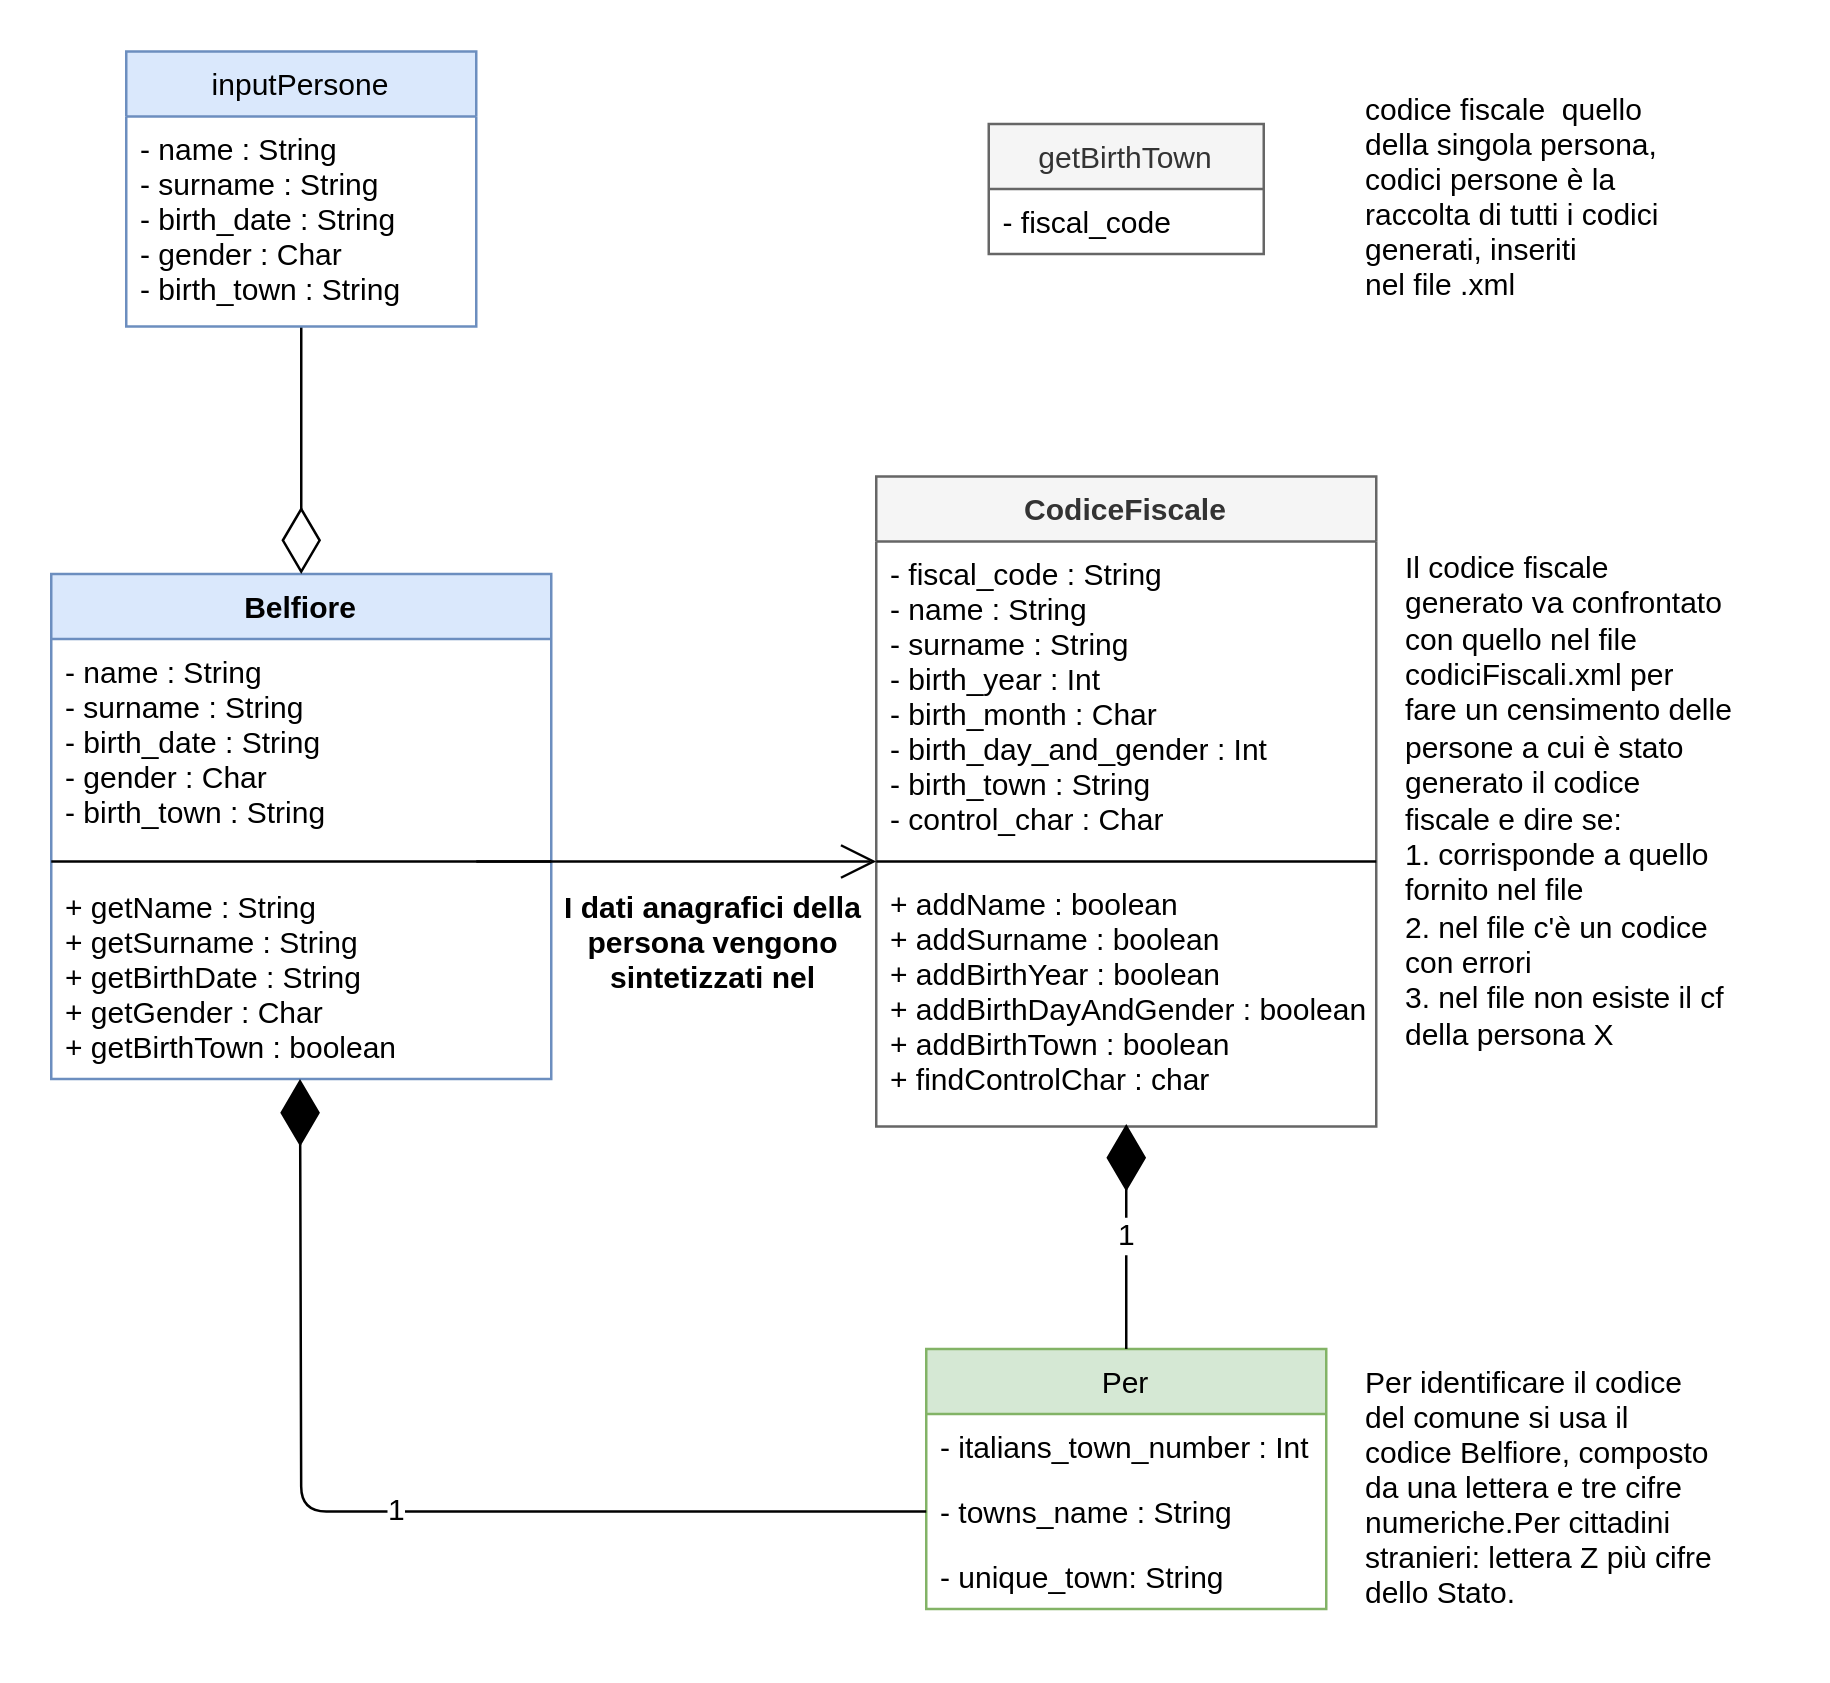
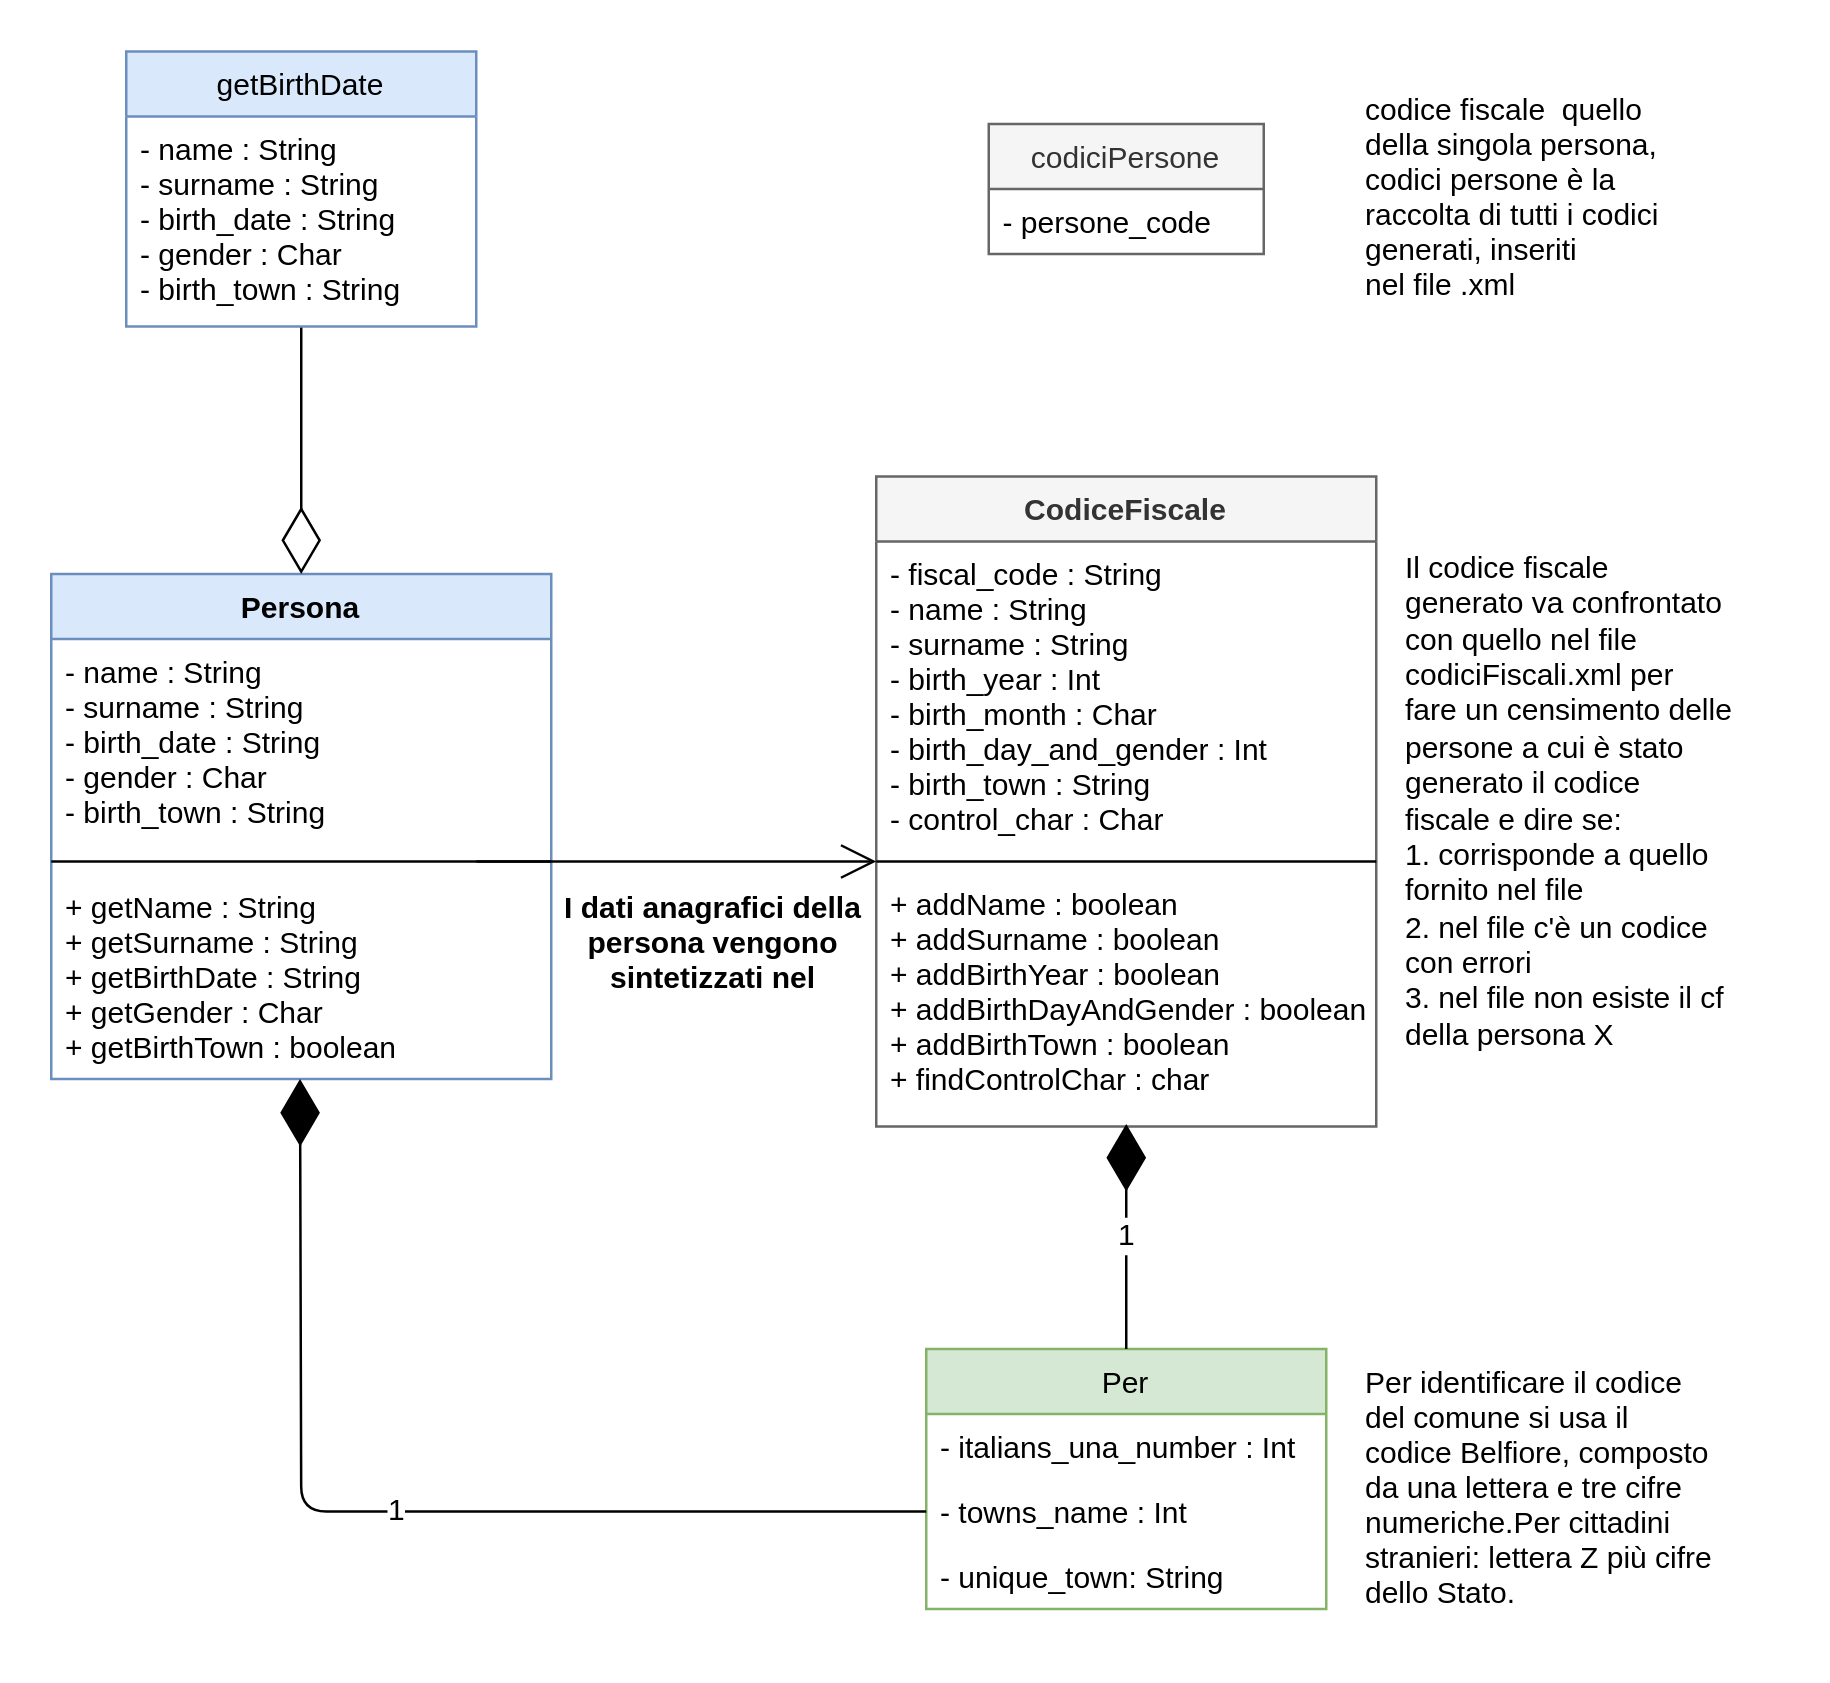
  <mxCell id="0" />
  <mxCell id="1" parent="0" />
  <mxCell id="2" value="CodiceFiscale" style="swimlane;fontStyle=1;align=center;verticalAlign=top;childLayout=stackLayout;horizontal=1;startSize=26;horizontalStack=0;resizeParent=1;resizeParentMax=0;resizeLast=0;collapsible=1;marginBottom=0;fillColor=#f5f5f5;strokeColor=#666666;fontColor=#333333;" parent="1" vertex="1"><mxGeometry x="350" y="190" width="200" height="260" as="geometry" /></mxCell>
  <mxCell id="3" value="- fiscal_code : String&#10;- name : String&#10;- surname : String&#10;- birth_year : Int&#10;- birth_month : Char&#10;- birth_day_and_gender : Int&#10;- birth_town : String&#10;- control_char : Char" style="text;strokeColor=none;fillColor=none;align=left;verticalAlign=top;spacingLeft=4;spacingRight=4;overflow=hidden;rotatable=0;points=[[0,0.5],[1,0.5]];portConstraint=eastwest;" parent="2" vertex="1"><mxGeometry y="26" width="200" height="124" as="geometry" /></mxCell>
  <mxCell id="4" value="" style="line;strokeWidth=1;fillColor=none;align=left;verticalAlign=middle;spacingTop=-1;spacingLeft=3;spacingRight=3;rotatable=0;labelPosition=right;points=[];portConstraint=eastwest;" parent="2" vertex="1"><mxGeometry y="150" width="200" height="8" as="geometry" /></mxCell>
  <mxCell id="5" value="+ addName : boolean&#10;+ addSurname : boolean&#10;+ addBirthYear : boolean&#10;+ addBirthDayAndGender : boolean&#10;+ addBirthTown : boolean&#10;+ findControlChar : char" style="text;strokeColor=none;fillColor=none;align=left;verticalAlign=top;spacingLeft=4;spacingRight=4;overflow=hidden;rotatable=0;points=[[0,0.5],[1,0.5]];portConstraint=eastwest;" parent="2" vertex="1"><mxGeometry y="158" width="200" height="102" as="geometry" /></mxCell>
- <mxCell id="6" value="Belfiore" style="swimlane;fontStyle=1;align=center;verticalAlign=top;childLayout=stackLayout;horizontal=1;startSize=26;horizontalStack=0;resizeParent=1;resizeParentMax=0;resizeLast=0;collapsible=1;marginBottom=0;fillColor=#dae8fc;strokeColor=#6c8ebf;" parent="1" vertex="1"><mxGeometry x="20" y="229" width="200" height="202" as="geometry" /></mxCell>
+ <mxCell id="6" value="Persona" style="swimlane;fontStyle=1;align=center;verticalAlign=top;childLayout=stackLayout;horizontal=1;startSize=26;horizontalStack=0;resizeParent=1;resizeParentMax=0;resizeLast=0;collapsible=1;marginBottom=0;fillColor=#dae8fc;strokeColor=#6c8ebf;" parent="1" vertex="1"><mxGeometry x="20" y="229" width="200" height="202" as="geometry" /></mxCell>
  <mxCell id="7" value="- name : String&#10;- surname : String&#10;- birth_date : String&#10;- gender : Char&#10;- birth_town : String" style="text;strokeColor=none;fillColor=none;align=left;verticalAlign=top;spacingLeft=4;spacingRight=4;overflow=hidden;rotatable=0;points=[[0,0.5],[1,0.5]];portConstraint=eastwest;" parent="6" vertex="1"><mxGeometry y="26" width="200" height="84" as="geometry" /></mxCell>
  <mxCell id="8" value="" style="line;strokeWidth=1;fillColor=none;align=left;verticalAlign=middle;spacingTop=-1;spacingLeft=3;spacingRight=3;rotatable=0;labelPosition=right;points=[];portConstraint=eastwest;" parent="6" vertex="1"><mxGeometry y="110" width="200" height="10" as="geometry" /></mxCell>
  <mxCell id="9" value="+ getName : String&#10;+ getSurname : String&#10;+ getBirthDate : String&#10;+ getGender : Char&#10;+ getBirthTown : boolean" style="text;strokeColor=none;fillColor=none;align=left;verticalAlign=top;spacingLeft=4;spacingRight=4;overflow=hidden;rotatable=0;points=[[0,0.5],[1,0.5]];portConstraint=eastwest;" parent="6" vertex="1"><mxGeometry y="120" width="200" height="82" as="geometry" /></mxCell>
  <mxCell id="10" value="Per" style="swimlane;fontStyle=0;childLayout=stackLayout;horizontal=1;startSize=26;fillColor=#d5e8d4;horizontalStack=0;resizeParent=1;resizeParentMax=0;resizeLast=0;collapsible=1;marginBottom=0;strokeColor=#82b366;" parent="1" vertex="1"><mxGeometry x="370" y="539" width="160" height="104" as="geometry" /></mxCell>
- <mxCell id="11" value="- italians_town_number : Int" style="text;strokeColor=none;fillColor=none;align=left;verticalAlign=top;spacingLeft=4;spacingRight=4;overflow=hidden;rotatable=0;points=[[0,0.5],[1,0.5]];portConstraint=eastwest;" parent="10" vertex="1"><mxGeometry y="26" width="160" height="26" as="geometry" /></mxCell>
- <mxCell id="12" value="- towns_name : String" style="text;strokeColor=none;fillColor=none;align=left;verticalAlign=top;spacingLeft=4;spacingRight=4;overflow=hidden;rotatable=0;points=[[0,0.5],[1,0.5]];portConstraint=eastwest;" parent="10" vertex="1"><mxGeometry y="52" width="160" height="26" as="geometry" /></mxCell>
+ <mxCell id="11" value="- italians_una_number : Int" style="text;strokeColor=none;fillColor=none;align=left;verticalAlign=top;spacingLeft=4;spacingRight=4;overflow=hidden;rotatable=0;points=[[0,0.5],[1,0.5]];portConstraint=eastwest;" parent="10" vertex="1"><mxGeometry y="26" width="160" height="26" as="geometry" /></mxCell>
+ <mxCell id="12" value="- towns_name : Int" style="text;strokeColor=none;fillColor=none;align=left;verticalAlign=top;spacingLeft=4;spacingRight=4;overflow=hidden;rotatable=0;points=[[0,0.5],[1,0.5]];portConstraint=eastwest;" parent="10" vertex="1"><mxGeometry y="52" width="160" height="26" as="geometry" /></mxCell>
  <mxCell id="13" value="- unique_town: String" style="text;strokeColor=none;fillColor=none;align=left;verticalAlign=top;spacingLeft=4;spacingRight=4;overflow=hidden;rotatable=0;points=[[0,0.5],[1,0.5]];portConstraint=eastwest;" parent="10" vertex="1"><mxGeometry y="78" width="160" height="26" as="geometry" /></mxCell>
  <mxCell id="14" value="" style="endArrow=open;endFill=1;endSize=12;html=1;" parent="1" edge="1"><mxGeometry width="160" relative="1" as="geometry"><mxPoint x="190" y="344" as="sourcePoint" /><mxPoint x="350" y="344" as="targetPoint" /></mxGeometry></mxCell>
  <mxCell id="15" value="I dati anagrafici della&#10;persona vengono&#10;sintetizzati nel" style="text;strokeColor=none;fillColor=none;align=center;verticalAlign=top;spacingLeft=4;spacingRight=4;overflow=hidden;rotatable=0;points=[[0,0.5],[1,0.5]];portConstraint=eastwest;fontStyle=1" parent="1" vertex="1"><mxGeometry x="220" y="349" width="130" height="50" as="geometry" /></mxCell>
  <mxCell id="16" value="&lt;font style=&quot;font-size: 12px&quot;&gt;1&lt;/font&gt;" style="endArrow=diamondThin;endFill=1;endSize=24;html=1;exitX=0.5;exitY=0;exitDx=0;exitDy=0;" parent="1" source="10" edge="1"><mxGeometry width="160" relative="1" as="geometry"><mxPoint x="260" y="439" as="sourcePoint" /><mxPoint x="450" y="449" as="targetPoint" /><Array as="points"><mxPoint x="450" y="499" /></Array></mxGeometry></mxCell>
  <mxCell id="17" value="&lt;font style=&quot;font-size: 12px&quot;&gt;1&lt;/font&gt;" style="endArrow=diamondThin;endFill=1;endSize=24;html=1;" parent="1" edge="1"><mxGeometry width="160" relative="1" as="geometry"><mxPoint x="370" y="604" as="sourcePoint" /><mxPoint x="119.5" y="431" as="targetPoint" /><Array as="points"><mxPoint x="120" y="604" /></Array></mxGeometry></mxCell>
  <mxCell id="18" value="Per identificare il codice&#10;del comune si usa il&#10;codice Belfiore, composto&#10;da una lettera e tre cifre&#10;numeriche.Per cittadini&#10;stranieri: lettera Z più cifre&#10;dello Stato. " style="text;strokeColor=none;fillColor=none;align=left;verticalAlign=top;spacingLeft=4;spacingRight=4;overflow=hidden;rotatable=0;points=[[0,0.5],[1,0.5]];portConstraint=eastwest;" parent="1" vertex="1"><mxGeometry x="540" y="539" width="150" height="112" as="geometry" /></mxCell>
  <mxCell id="19" value="" style="endArrow=diamondThin;endFill=0;endSize=24;html=1;entryX=0.5;entryY=0;entryDx=0;entryDy=0;" parent="1" source="21" target="6" edge="1"><mxGeometry width="160" relative="1" as="geometry"><mxPoint x="120" y="130" as="sourcePoint" /><mxPoint x="112" y="207" as="targetPoint" /></mxGeometry></mxCell>
- <mxCell id="20" value="inputPersone" style="swimlane;fontStyle=0;childLayout=stackLayout;horizontal=1;startSize=26;fillColor=#dae8fc;horizontalStack=0;resizeParent=1;resizeParentMax=0;resizeLast=0;collapsible=1;marginBottom=0;align=center;strokeColor=#6c8ebf;" parent="1" vertex="1"><mxGeometry x="50" y="20" width="140" height="110" as="geometry" /></mxCell>
+ <mxCell id="20" value="getBirthDate" style="swimlane;fontStyle=0;childLayout=stackLayout;horizontal=1;startSize=26;fillColor=#dae8fc;horizontalStack=0;resizeParent=1;resizeParentMax=0;resizeLast=0;collapsible=1;marginBottom=0;align=center;strokeColor=#6c8ebf;" parent="1" vertex="1"><mxGeometry x="50" y="20" width="140" height="110" as="geometry" /></mxCell>
  <mxCell id="21" value="- name : String&#10;- surname : String&#10;- birth_date : String&#10;- gender : Char&#10;- birth_town : String" style="text;strokeColor=none;fillColor=none;align=left;verticalAlign=top;spacingLeft=4;spacingRight=4;overflow=hidden;rotatable=0;points=[[0,0.5],[1,0.5]];portConstraint=eastwest;" parent="20" vertex="1"><mxGeometry y="26" width="140" height="84" as="geometry" /></mxCell>
- <mxCell id="22" value="getBirthTown" style="swimlane;fontStyle=0;childLayout=stackLayout;horizontal=1;startSize=26;fillColor=#f5f5f5;horizontalStack=0;resizeParent=1;resizeParentMax=0;resizeLast=0;collapsible=1;marginBottom=0;align=center;strokeColor=#666666;fontColor=#333333;" parent="1" vertex="1"><mxGeometry x="395" y="49" width="110" height="52" as="geometry" /></mxCell>
- <mxCell id="23" value="- fiscal_code" style="text;strokeColor=none;fillColor=none;align=left;verticalAlign=top;spacingLeft=4;spacingRight=4;overflow=hidden;rotatable=0;points=[[0,0.5],[1,0.5]];portConstraint=eastwest;" parent="22" vertex="1"><mxGeometry y="26" width="110" height="26" as="geometry" /></mxCell>
+ <mxCell id="22" value="codiciPersone" style="swimlane;fontStyle=0;childLayout=stackLayout;horizontal=1;startSize=26;fillColor=#f5f5f5;horizontalStack=0;resizeParent=1;resizeParentMax=0;resizeLast=0;collapsible=1;marginBottom=0;align=center;strokeColor=#666666;fontColor=#333333;" parent="1" vertex="1"><mxGeometry x="395" y="49" width="110" height="52" as="geometry" /></mxCell>
+ <mxCell id="23" value="- persone_code" style="text;strokeColor=none;fillColor=none;align=left;verticalAlign=top;spacingLeft=4;spacingRight=4;overflow=hidden;rotatable=0;points=[[0,0.5],[1,0.5]];portConstraint=eastwest;" parent="22" vertex="1"><mxGeometry y="26" width="110" height="26" as="geometry" /></mxCell>
  <mxCell id="24" value="codice fiscale  quello&#10;della singola persona,&#10;codici persone è la&#10;raccolta di tutti i codici&#10;generati, inseriti&#10;nel file .xml" style="text;strokeColor=none;fillColor=none;align=left;verticalAlign=top;spacingLeft=4;spacingRight=4;overflow=hidden;rotatable=0;points=[[0,0.5],[1,0.5]];portConstraint=eastwest;" parent="1" vertex="1"><mxGeometry x="540" y="30" width="135" height="90" as="geometry" /></mxCell>
  <mxCell id="25" value="Il codice fiscale&lt;br&gt;generato va confrontato&lt;br&gt;con quello nel file&lt;br&gt;codiciFiscali.xml&amp;nbsp;per&lt;br&gt;fare un censimento delle&lt;br&gt;persone&amp;nbsp;a cui è stato&lt;br&gt;generato il codice&lt;br&gt;fiscale e dire&amp;nbsp;se:&lt;br&gt;1. corrisponde a quello&lt;br&gt;fornito&amp;nbsp;nel file&lt;br&gt;2. nel file c'è un codice&lt;br&gt;con errori&lt;br&gt;3. nel file non esiste il cf&lt;br&gt;della persona X" style="text;html=1;align=left;verticalAlign=middle;resizable=0;points=[];autosize=1;strokeColor=none;" parent="1" vertex="1"><mxGeometry x="560" y="220" width="150" height="200" as="geometry" /></mxCell>
